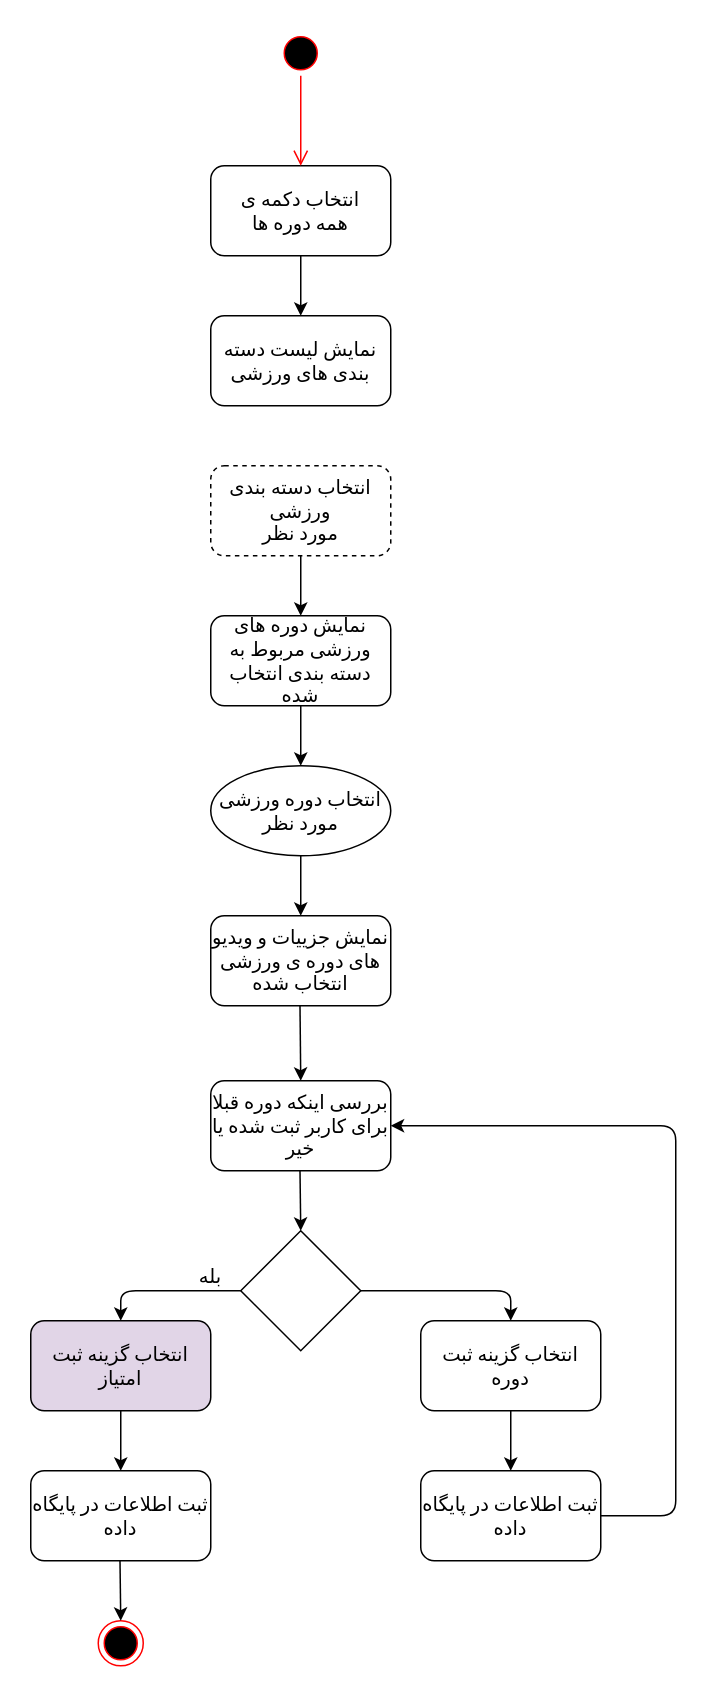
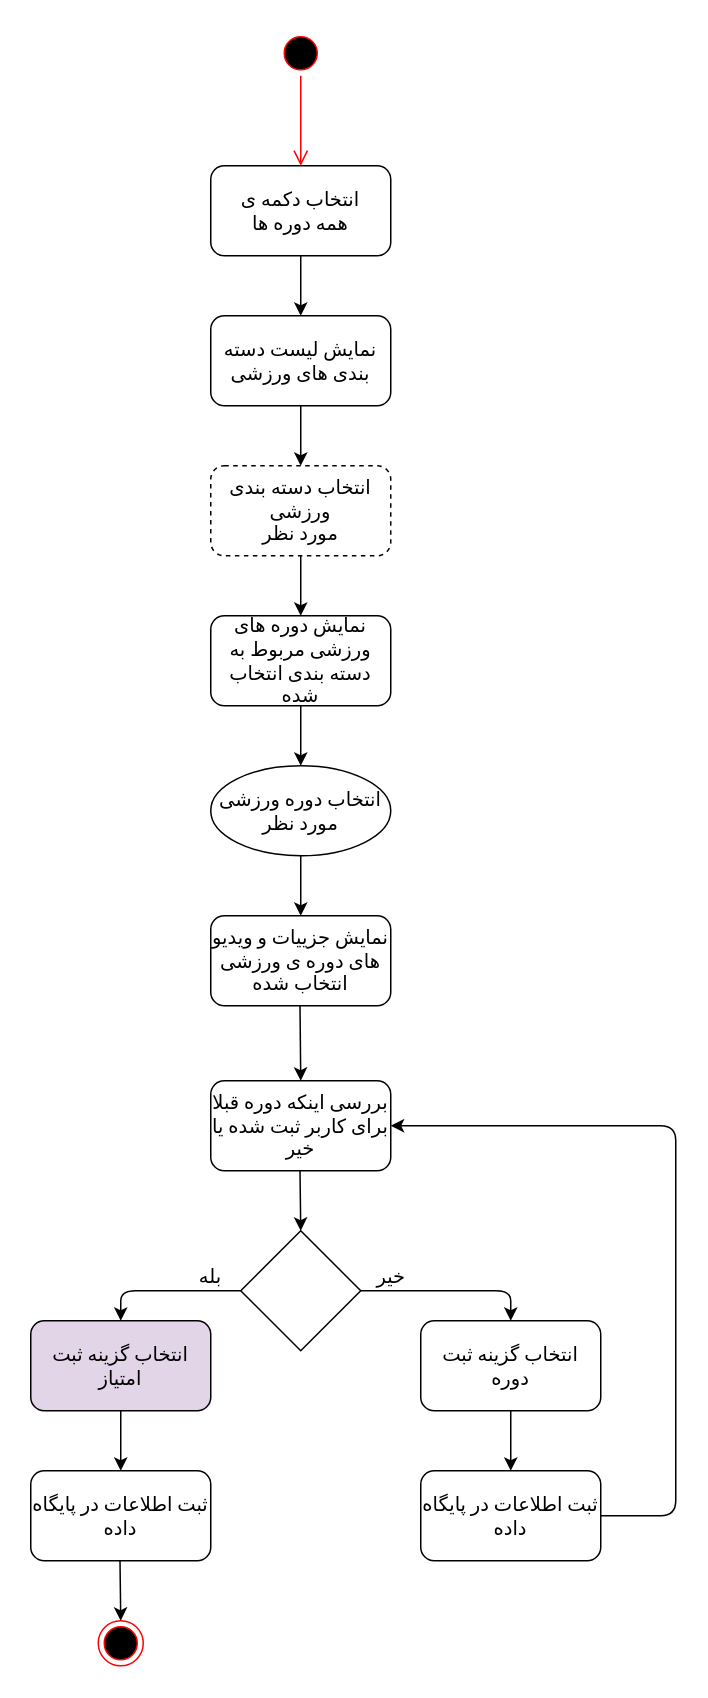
  <mxCell id="0" />
  <mxCell id="1" parent="0" />
  <mxCell id="2" value="" style="edgeStyle=orthogonalEdgeStyle;rounded=0;orthogonalLoop=1;jettySize=auto;html=1;" parent="1" source="3" target="5" edge="1"><mxGeometry relative="1" as="geometry" /></mxCell>
  <mxCell id="3" value="&lt;div style=&quot;font-size: 13px&quot;&gt;&lt;font face=&quot;B Zar&quot; style=&quot;font-size: 13px&quot;&gt;انتخاب دکمه ی &lt;br&gt;&lt;/font&gt;&lt;/div&gt;&lt;div style=&quot;font-size: 13px&quot;&gt;&lt;font face=&quot;B Zar&quot; style=&quot;font-size: 13px&quot;&gt;همه دوره ها&lt;/font&gt;&lt;br&gt;&lt;/div&gt;" style="rounded=1;whiteSpace=wrap;html=1;" parent="1" vertex="1"><mxGeometry x="140" y="110" width="120" height="60" as="geometry" /></mxCell>
+ <mxCell id="4" value="" style="edgeStyle=orthogonalEdgeStyle;rounded=0;orthogonalLoop=1;jettySize=auto;html=1;" parent="1" source="5" target="7" edge="1"><mxGeometry relative="1" as="geometry" /></mxCell>
  <mxCell id="5" value="&lt;font face=&quot;B Zar&quot; style=&quot;font-size: 13px&quot;&gt;نمایش لیست دسته بندی های ورزشی&lt;/font&gt;" style="rounded=1;whiteSpace=wrap;html=1;" parent="1" vertex="1"><mxGeometry x="140" y="210" width="120" height="60" as="geometry" /></mxCell>
  <mxCell id="6" value="" style="edgeStyle=orthogonalEdgeStyle;rounded=0;orthogonalLoop=1;jettySize=auto;html=1;" parent="1" source="7" target="9" edge="1"><mxGeometry relative="1" as="geometry" /></mxCell>
  <mxCell id="7" value="&lt;div style=&quot;font-size: 13px&quot;&gt;&lt;font face=&quot;B Zar&quot; style=&quot;font-size: 13px&quot;&gt;انتخاب دسته بندی ورزشی &lt;br&gt;&lt;/font&gt;&lt;/div&gt;&lt;div style=&quot;font-size: 13px&quot;&gt;&lt;font face=&quot;B Zar&quot; style=&quot;font-size: 13px&quot;&gt;مورد نظر&lt;/font&gt;&lt;/div&gt;" style="rounded=1;whiteSpace=wrap;html=1;dashed=1;" parent="1" vertex="1"><mxGeometry x="140" y="310" width="120" height="60" as="geometry" /></mxCell>
  <mxCell id="8" value="" style="edgeStyle=orthogonalEdgeStyle;rounded=0;orthogonalLoop=1;jettySize=auto;html=1;" parent="1" source="9" target="11" edge="1"><mxGeometry relative="1" as="geometry" /></mxCell>
  <mxCell id="9" value="&lt;font face=&quot;B Zar&quot; style=&quot;font-size: 13px&quot;&gt;نمایش دوره های ورزشی مربوط به دسته بندی انتخاب شده &lt;/font&gt;" style="rounded=1;whiteSpace=wrap;html=1;" parent="1" vertex="1"><mxGeometry x="140" y="410" width="120" height="60" as="geometry" /></mxCell>
  <mxCell id="10" value="" style="edgeStyle=orthogonalEdgeStyle;rounded=0;orthogonalLoop=1;jettySize=auto;html=1;" parent="1" source="11" edge="1"><mxGeometry relative="1" as="geometry"><mxPoint x="200" y="610" as="targetPoint" /></mxGeometry></mxCell>
  <mxCell id="11" value="&lt;div&gt;&lt;font style=&quot;font-size: 13px&quot; face=&quot;B Zar&quot;&gt;انتخاب دوره ورزشی مورد نظر&lt;/font&gt;&lt;/div&gt;" style="ellipse;whiteSpace=wrap;html=1;" parent="1" vertex="1"><mxGeometry x="140" y="510" width="120" height="60" as="geometry" /></mxCell>
  <mxCell id="12" value="" style="ellipse;html=1;shape=startState;fillColor=#000000;strokeColor=#ff0000;" parent="1" vertex="1"><mxGeometry x="185" y="20" width="30" height="30" as="geometry" /></mxCell>
  <mxCell id="13" value="" style="edgeStyle=orthogonalEdgeStyle;html=1;verticalAlign=bottom;endArrow=open;endSize=8;strokeColor=#ff0000;" parent="1" source="12" edge="1"><mxGeometry relative="1" as="geometry"><mxPoint x="200" y="110" as="targetPoint" /></mxGeometry></mxCell>
  <mxCell id="14" value="" style="ellipse;html=1;shape=endState;fillColor=#000000;strokeColor=#ff0000;" parent="1" vertex="1"><mxGeometry x="65" y="1080" width="30" height="30" as="geometry" /></mxCell>
  <mxCell id="15" value="&lt;font style=&quot;font-size: 13px&quot; face=&quot;B Zar&quot;&gt;ثبت اطلاعات در پایگاه داده&lt;/font&gt;" style="rounded=1;whiteSpace=wrap;html=1;" parent="1" vertex="1"><mxGeometry x="20" y="980" width="120" height="60" as="geometry" /></mxCell>
  <mxCell id="16" value="" style="endArrow=classic;html=1;" parent="1" edge="1"><mxGeometry width="50" height="50" relative="1" as="geometry"><mxPoint x="79.5" y="1040" as="sourcePoint" /><mxPoint x="80" y="1080" as="targetPoint" /></mxGeometry></mxCell>
  <mxCell id="17" value="&lt;div&gt;&lt;font face=&quot;B Zar&quot; style=&quot;font-size: 13px&quot;&gt;بررسی اینکه دوره قبلا برای کاربر ثبت شده یا خیر&lt;/font&gt;&lt;/div&gt;" style="rounded=1;whiteSpace=wrap;html=1;" parent="1" vertex="1"><mxGeometry x="140" y="720" width="120" height="60" as="geometry" /></mxCell>
  <mxCell id="18" value="&lt;font face=&quot;B Zar&quot; style=&quot;font-size: 13px&quot;&gt;انتخاب گزینه ثبت امتیاز&lt;/font&gt;" style="rounded=1;whiteSpace=wrap;html=1;fillColor=#e1d5e7;" parent="1" vertex="1"><mxGeometry x="20" y="880" width="120" height="60" as="geometry" /></mxCell>
  <mxCell id="19" value="" style="endArrow=classic;html=1;" parent="1" edge="1"><mxGeometry width="50" height="50" relative="1" as="geometry"><mxPoint x="199.5" y="780" as="sourcePoint" /><mxPoint x="200" y="820" as="targetPoint" /></mxGeometry></mxCell>
  <mxCell id="20" value="&lt;font face=&quot;B Zar&quot; style=&quot;font-size: 13px&quot;&gt;نمایش جزییات و ویدیو های دوره ی ورزشی انتخاب شده&lt;/font&gt;" style="rounded=1;whiteSpace=wrap;html=1;" parent="1" vertex="1"><mxGeometry x="140" y="610" width="120" height="60" as="geometry" /></mxCell>
  <mxCell id="21" value="" style="endArrow=classic;html=1;" parent="1" edge="1"><mxGeometry width="50" height="50" relative="1" as="geometry"><mxPoint x="199.5" y="670" as="sourcePoint" /><mxPoint x="200" y="720" as="targetPoint" /></mxGeometry></mxCell>
  <mxCell id="22" value="" style="rhombus;whiteSpace=wrap;html=1;" vertex="1" parent="1"><mxGeometry x="160" y="820" width="80" height="80" as="geometry" /></mxCell>
  <mxCell id="23" value="&lt;font face=&quot;B Zar&quot; style=&quot;font-size: 13px&quot;&gt;ثبت اطلاعات در پایگاه داده&lt;/font&gt;" style="rounded=1;whiteSpace=wrap;html=1;" vertex="1" parent="1"><mxGeometry x="280" y="980" width="120" height="60" as="geometry" /></mxCell>
  <mxCell id="24" value="" style="endArrow=classic;html=1;exitX=1;exitY=0.5;exitDx=0;exitDy=0;entryX=1;entryY=0.5;entryDx=0;entryDy=0;" edge="1" parent="1" source="23" target="17"><mxGeometry width="50" height="50" relative="1" as="geometry"><mxPoint x="339.5" y="1040" as="sourcePoint" /><mxPoint x="480" y="737.333" as="targetPoint" /><Array as="points"><mxPoint x="450" y="1010" /><mxPoint x="450" y="870" /><mxPoint x="450" y="750" /></Array></mxGeometry></mxCell>
  <mxCell id="25" value="&lt;font face=&quot;B Zar&quot; style=&quot;font-size: 13px&quot;&gt;انتخاب گزینه ثبت دوره&lt;/font&gt;" style="rounded=1;whiteSpace=wrap;html=1;" vertex="1" parent="1"><mxGeometry x="280" y="880" width="120" height="60" as="geometry" /></mxCell>
  <mxCell id="26" value="" style="endArrow=classic;html=1;entryX=0.5;entryY=0;entryDx=0;entryDy=0;exitX=0.5;exitY=1;exitDx=0;exitDy=0;" edge="1" parent="1" source="25" target="23"><mxGeometry width="50" height="50" relative="1" as="geometry"><mxPoint x="290" y="980" as="sourcePoint" /><mxPoint x="340" y="930" as="targetPoint" /></mxGeometry></mxCell>
  <mxCell id="27" value="" style="endArrow=classic;html=1;exitX=1;exitY=0.5;exitDx=0;exitDy=0;entryX=0.5;entryY=0;entryDx=0;entryDy=0;" edge="1" parent="1" source="22" target="25"><mxGeometry width="50" height="50" relative="1" as="geometry"><mxPoint x="290" y="990" as="sourcePoint" /><mxPoint x="340" y="940" as="targetPoint" /><Array as="points"><mxPoint x="340" y="860" /></Array></mxGeometry></mxCell>
  <mxCell id="28" value="" style="endArrow=classic;html=1;entryX=0.5;entryY=0;entryDx=0;entryDy=0;" edge="1" parent="1" target="18"><mxGeometry width="50" height="50" relative="1" as="geometry"><mxPoint x="160" y="860" as="sourcePoint" /><mxPoint x="370" y="940" as="targetPoint" /><Array as="points"><mxPoint x="80" y="860" /></Array></mxGeometry></mxCell>
  <mxCell id="29" value="" style="endArrow=classic;html=1;exitX=0.5;exitY=1;exitDx=0;exitDy=0;entryX=0.5;entryY=0;entryDx=0;entryDy=0;" edge="1" parent="1" source="18" target="15"><mxGeometry width="50" height="50" relative="1" as="geometry"><mxPoint x="320" y="990" as="sourcePoint" /><mxPoint x="370" y="940" as="targetPoint" /></mxGeometry></mxCell>
  <mxCell id="30" value="&lt;font face=&quot;B Zar&quot; style=&quot;font-size: 13px&quot;&gt;بله&lt;/font&gt;" style="text;html=1;strokeColor=none;fillColor=none;align=center;verticalAlign=middle;whiteSpace=wrap;rounded=0;" vertex="1" parent="1"><mxGeometry x="120" y="840" width="40" height="20" as="geometry" /></mxCell>
+ <mxCell id="31" value="&lt;font face=&quot;B Zar&quot; style=&quot;font-size: 13px&quot;&gt;خیر&lt;/font&gt;" style="text;html=1;align=center;verticalAlign=middle;resizable=0;points=[];autosize=1;strokeColor=none;" vertex="1" parent="1"><mxGeometry x="245" y="840" width="30" height="20" as="geometry" /></mxCell>
